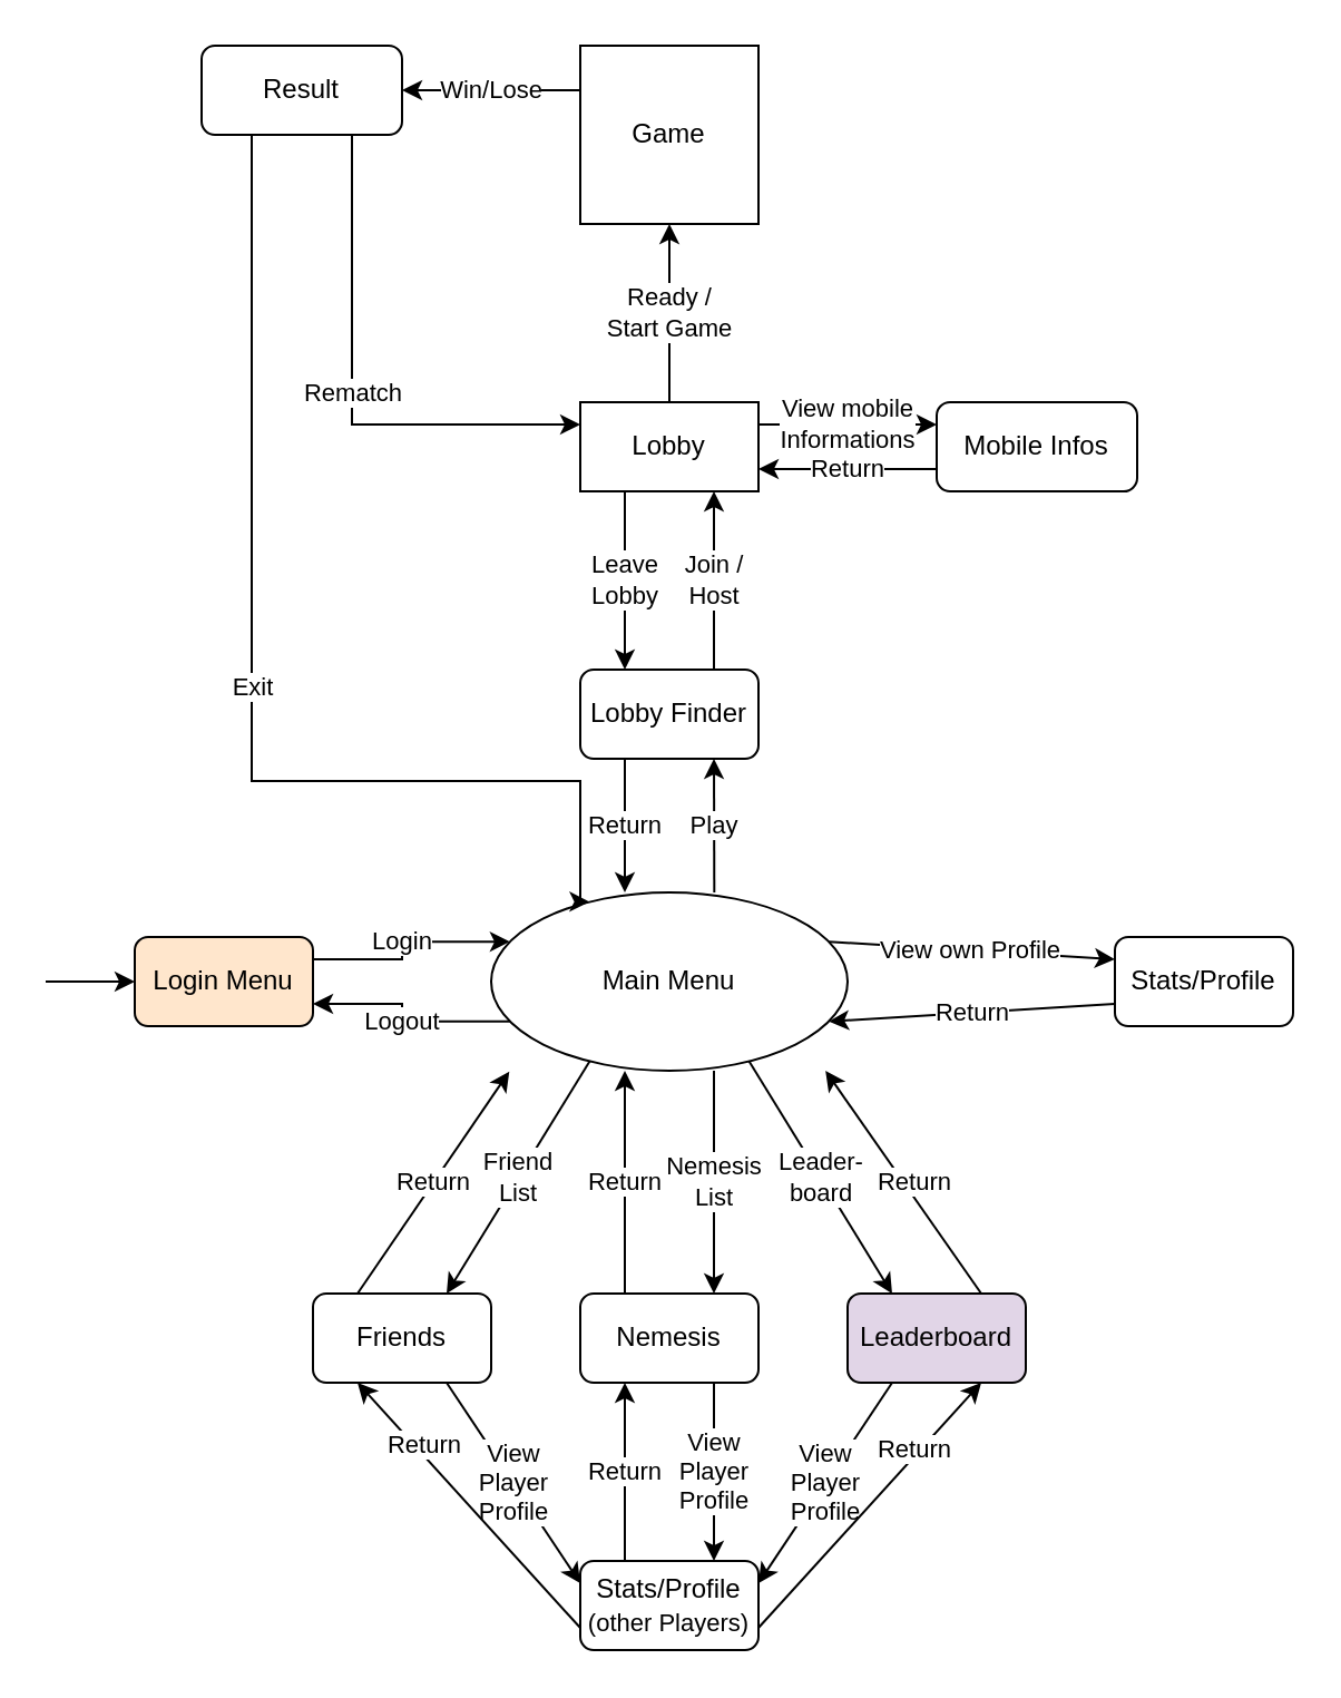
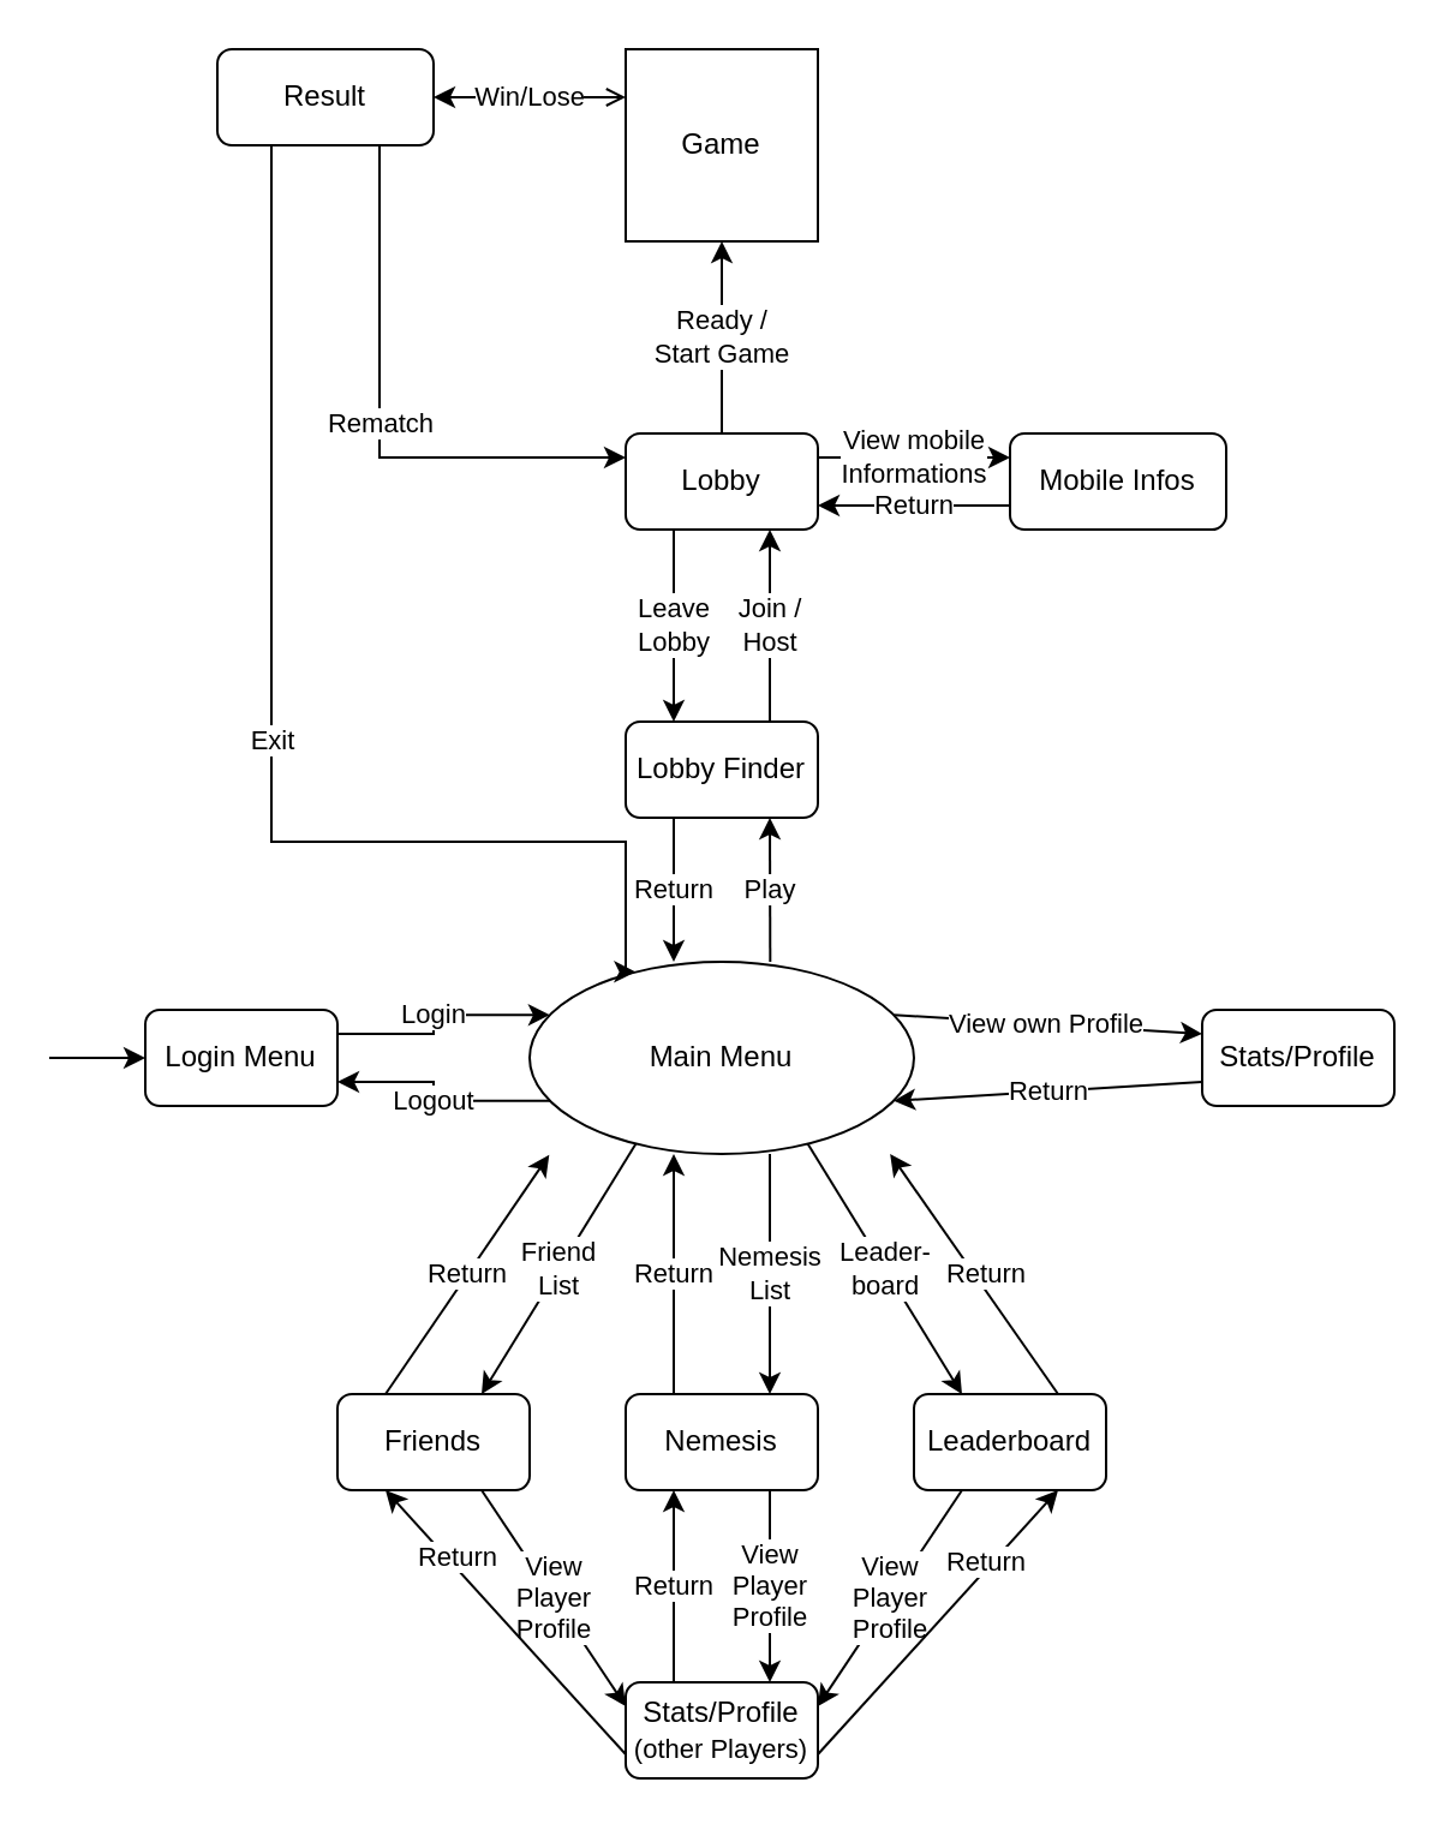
  <mxCell id="0" />
  <mxCell id="1" parent="0" />
  <mxCell id="2" value="Logout" style="edgeStyle=orthogonalEdgeStyle;rounded=0;orthogonalLoop=1;jettySize=auto;html=1;exitX=0;exitY=0.75;exitDx=0;exitDy=0;entryX=1;entryY=0.75;entryDx=0;entryDy=0;" edge="1" parent="1" source="6" target="24"><mxGeometry relative="1" as="geometry" /></mxCell>
  <mxCell id="3" value="Friend&lt;br&gt;List&lt;br&gt;" style="edgeStyle=none;rounded=0;orthogonalLoop=1;jettySize=auto;html=1;exitX=0.25;exitY=1;exitDx=0;exitDy=0;entryX=0.75;entryY=0;entryDx=0;entryDy=0;" edge="1" parent="1" source="6" target="20"><mxGeometry relative="1" as="geometry" /></mxCell>
  <mxCell id="4" value="Leader-&lt;br&gt;board" style="edgeStyle=none;rounded=0;orthogonalLoop=1;jettySize=auto;html=1;exitX=0.75;exitY=1;exitDx=0;exitDy=0;entryX=0.25;entryY=0;entryDx=0;entryDy=0;startArrow=none;startFill=0;endArrow=classic;endFill=1;" edge="1" parent="1" source="6" target="17"><mxGeometry relative="1" as="geometry" /></mxCell>
  <mxCell id="5" value="View own Profile" style="edgeStyle=none;rounded=0;orthogonalLoop=1;jettySize=auto;html=1;exitX=1;exitY=0.25;exitDx=0;exitDy=0;entryX=0;entryY=0.25;entryDx=0;entryDy=0;startArrow=none;startFill=0;endArrow=classic;endFill=1;" edge="1" parent="1" source="6" target="22"><mxGeometry relative="1" as="geometry" /></mxCell>
  <mxCell id="6" value="Main Menu" style="ellipse;whiteSpace=wrap;html=1;" vertex="1" parent="1"><mxGeometry x="220" y="400" width="160" height="80" as="geometry" /></mxCell>
  <mxCell id="7" value="Play" style="edgeStyle=none;rounded=0;orthogonalLoop=1;jettySize=auto;html=1;exitX=0.75;exitY=1;exitDx=0;exitDy=0;startArrow=classic;startFill=1;endArrow=none;endFill=0;entryX=0.626;entryY=0;entryDx=0;entryDy=0;entryPerimeter=0;" edge="1" parent="1" source="10" target="6"><mxGeometry relative="1" as="geometry"><mxPoint x="320.238" y="390" as="targetPoint" /></mxGeometry></mxCell>
  <mxCell id="8" value="Return" style="edgeStyle=none;rounded=0;orthogonalLoop=1;jettySize=auto;html=1;exitX=0.25;exitY=1;exitDx=0;exitDy=0;entryX=0.375;entryY=0;entryDx=0;entryDy=0;entryPerimeter=0;startArrow=none;startFill=0;endArrow=classic;endFill=1;" edge="1" parent="1" source="10" target="6"><mxGeometry relative="1" as="geometry" /></mxCell>
  <mxCell id="9" value="Join /&lt;br&gt;Host&lt;br&gt;" style="edgeStyle=none;rounded=0;orthogonalLoop=1;jettySize=auto;html=1;exitX=0.75;exitY=0;exitDx=0;exitDy=0;entryX=0.75;entryY=1;entryDx=0;entryDy=0;startArrow=none;startFill=0;endArrow=classic;endFill=1;" edge="1" parent="1" source="10" target="29"><mxGeometry relative="1" as="geometry" /></mxCell>
  <mxCell id="10" value="Lobby Finder" style="rounded=1;whiteSpace=wrap;html=1;" vertex="1" parent="1"><mxGeometry x="260" y="300" width="80" height="40" as="geometry" /></mxCell>
  <mxCell id="11" value="Return" style="edgeStyle=none;rounded=0;orthogonalLoop=1;jettySize=auto;html=1;exitX=0.25;exitY=0;exitDx=0;exitDy=0;entryX=0.375;entryY=1;entryDx=0;entryDy=0;entryPerimeter=0;" edge="1" parent="1" source="14" target="6"><mxGeometry relative="1" as="geometry"><mxPoint x="280" y="490" as="targetPoint" /></mxGeometry></mxCell>
  <mxCell id="12" value="Nemesis&lt;br&gt;List&lt;br&gt;" style="edgeStyle=none;rounded=0;orthogonalLoop=1;jettySize=auto;html=1;exitX=0.75;exitY=0;exitDx=0;exitDy=0;entryX=0.625;entryY=1;entryDx=0;entryDy=0;entryPerimeter=0;endArrow=none;endFill=0;startArrow=classic;startFill=1;" edge="1" parent="1" source="14" target="6"><mxGeometry relative="1" as="geometry" /></mxCell>
  <mxCell id="13" value="View&lt;br&gt;Player&lt;br&gt;Profile&lt;br&gt;" style="edgeStyle=none;rounded=0;orthogonalLoop=1;jettySize=auto;html=1;exitX=0.75;exitY=1;exitDx=0;exitDy=0;entryX=0.75;entryY=0;entryDx=0;entryDy=0;startArrow=none;startFill=0;endArrow=classic;endFill=1;" edge="1" parent="1" source="14" target="40"><mxGeometry relative="1" as="geometry" /></mxCell>
  <mxCell id="14" value="Nemesis" style="rounded=1;whiteSpace=wrap;html=1;" vertex="1" parent="1"><mxGeometry x="260" y="580" width="80" height="40" as="geometry" /></mxCell>
  <mxCell id="15" value="Return" style="edgeStyle=none;rounded=0;orthogonalLoop=1;jettySize=auto;html=1;exitX=0.75;exitY=0;exitDx=0;exitDy=0;entryX=0.938;entryY=1;entryDx=0;entryDy=0;entryPerimeter=0;startArrow=none;startFill=0;endArrow=classic;endFill=1;" edge="1" parent="1" source="17" target="6"><mxGeometry x="-0.045" y="-4" relative="1" as="geometry"><mxPoint as="offset" /></mxGeometry></mxCell>
  <mxCell id="16" value="View&lt;br&gt;Player&lt;br&gt;Profile&lt;br&gt;" style="edgeStyle=none;rounded=0;orthogonalLoop=1;jettySize=auto;html=1;exitX=0.25;exitY=1;exitDx=0;exitDy=0;entryX=1;entryY=0.25;entryDx=0;entryDy=0;startArrow=none;startFill=0;endArrow=classic;endFill=1;" edge="1" parent="1" source="17" target="40"><mxGeometry relative="1" as="geometry" /></mxCell>
- <mxCell id="17" value="Leaderboard" style="rounded=1;whiteSpace=wrap;html=1;fillColor=#e1d5e7;" vertex="1" parent="1"><mxGeometry x="380" y="580" width="80" height="40" as="geometry" /></mxCell>
+ <mxCell id="17" value="Leaderboard" style="rounded=1;whiteSpace=wrap;html=1;" vertex="1" parent="1"><mxGeometry x="380" y="580" width="80" height="40" as="geometry" /></mxCell>
  <mxCell id="18" value="Return" style="rounded=0;orthogonalLoop=1;jettySize=auto;html=1;exitX=0.25;exitY=0;exitDx=0;exitDy=0;entryX=0.051;entryY=1.004;entryDx=0;entryDy=0;entryPerimeter=0;" edge="1" parent="1" target="6"><mxGeometry relative="1" as="geometry"><mxPoint x="160" y="580" as="sourcePoint" /><mxPoint x="223.667" y="478.333" as="targetPoint" /></mxGeometry></mxCell>
  <mxCell id="19" value="View&lt;br&gt;Player&lt;br&gt;Profile&lt;br&gt;" style="edgeStyle=none;rounded=0;orthogonalLoop=1;jettySize=auto;html=1;exitX=0.75;exitY=1;exitDx=0;exitDy=0;entryX=0;entryY=0.25;entryDx=0;entryDy=0;startArrow=none;startFill=0;endArrow=classic;endFill=1;" edge="1" parent="1" source="20" target="40"><mxGeometry relative="1" as="geometry" /></mxCell>
  <mxCell id="20" value="Friends" style="rounded=1;whiteSpace=wrap;html=1;" vertex="1" parent="1"><mxGeometry x="140" y="580" width="80" height="40" as="geometry" /></mxCell>
  <mxCell id="21" value="Return" style="edgeStyle=none;rounded=0;orthogonalLoop=1;jettySize=auto;html=1;exitX=0;exitY=0.75;exitDx=0;exitDy=0;entryX=1;entryY=0.75;entryDx=0;entryDy=0;startArrow=none;startFill=0;endArrow=classic;endFill=1;" edge="1" parent="1" source="22" target="6"><mxGeometry relative="1" as="geometry" /></mxCell>
  <mxCell id="22" value="Stats/Profile" style="rounded=1;whiteSpace=wrap;html=1;" vertex="1" parent="1"><mxGeometry x="500" y="420" width="80" height="40" as="geometry" /></mxCell>
  <mxCell id="23" value="Login" style="edgeStyle=orthogonalEdgeStyle;rounded=0;orthogonalLoop=1;jettySize=auto;html=1;exitX=1;exitY=0.25;exitDx=0;exitDy=0;entryX=0;entryY=0.25;entryDx=0;entryDy=0;" edge="1" parent="1" source="24" target="6"><mxGeometry relative="1" as="geometry" /></mxCell>
- <mxCell id="24" value="Login Menu" style="rounded=1;whiteSpace=wrap;html=1;fillColor=#ffe6cc;" vertex="1" parent="1"><mxGeometry x="60" y="420" width="80" height="40" as="geometry" /></mxCell>
+ <mxCell id="24" value="Login Menu" style="rounded=1;whiteSpace=wrap;html=1;" vertex="1" parent="1"><mxGeometry x="60" y="420" width="80" height="40" as="geometry" /></mxCell>
  <mxCell id="25" value="" style="endArrow=classic;html=1;entryX=0;entryY=0.5;entryDx=0;entryDy=0;" edge="1" parent="1" target="24"><mxGeometry width="50" height="50" relative="1" as="geometry"><mxPoint x="20" y="440" as="sourcePoint" /><mxPoint x="30" y="420" as="targetPoint" /></mxGeometry></mxCell>
  <mxCell id="26" value="Leave&lt;br&gt;Lobby&lt;br&gt;" style="edgeStyle=none;rounded=0;orthogonalLoop=1;jettySize=auto;html=1;exitX=0.25;exitY=1;exitDx=0;exitDy=0;entryX=0.25;entryY=0;entryDx=0;entryDy=0;startArrow=none;startFill=0;endArrow=classic;endFill=1;" edge="1" parent="1" source="29" target="10"><mxGeometry relative="1" as="geometry" /></mxCell>
  <mxCell id="27" value="View mobile&lt;br&gt;Informations&lt;br&gt;" style="edgeStyle=none;rounded=0;orthogonalLoop=1;jettySize=auto;html=1;exitX=1;exitY=0.25;exitDx=0;exitDy=0;entryX=0;entryY=0.25;entryDx=0;entryDy=0;startArrow=none;startFill=0;endArrow=classic;endFill=1;" edge="1" parent="1" source="29" target="36"><mxGeometry relative="1" as="geometry" /></mxCell>
  <mxCell id="28" value="Ready /&lt;br&gt;Start Game&lt;br&gt;" style="edgeStyle=none;rounded=0;orthogonalLoop=1;jettySize=auto;html=1;exitX=0.5;exitY=0;exitDx=0;exitDy=0;entryX=0.5;entryY=1;entryDx=0;entryDy=0;startArrow=none;startFill=0;endArrow=classic;endFill=1;" edge="1" parent="1" source="29" target="30"><mxGeometry relative="1" as="geometry" /></mxCell>
- <mxCell id="29" value="Lobby" style="whiteSpace=wrap;html=1;rounded=0;" vertex="1" parent="1"><mxGeometry x="260" y="180" width="80" height="40" as="geometry" /></mxCell>
+ <mxCell id="29" value="Lobby" style="rounded=1;whiteSpace=wrap;html=1;" vertex="1" parent="1"><mxGeometry x="260" y="180" width="80" height="40" as="geometry" /></mxCell>
  <mxCell id="30" value="Game" style="rounded=0;whiteSpace=wrap;html=1;" vertex="1" parent="1"><mxGeometry x="260" y="20" width="80" height="80" as="geometry" /></mxCell>
- <mxCell id="31" value="Win/Lose" style="edgeStyle=none;rounded=0;orthogonalLoop=1;jettySize=auto;html=1;exitX=1;exitY=0.5;exitDx=0;exitDy=0;entryX=0;entryY=0.25;entryDx=0;entryDy=0;startArrow=classic;startFill=1;endArrow=none;endFill=0;" edge="1" parent="1" source="34" target="30"><mxGeometry relative="1" as="geometry" /></mxCell>
+ <mxCell id="31" value="Win/Lose" style="edgeStyle=none;rounded=0;orthogonalLoop=1;jettySize=auto;html=1;exitX=1;exitY=0.5;exitDx=0;exitDy=0;entryX=0;entryY=0.25;entryDx=0;entryDy=0;startArrow=classic;startFill=1;endArrow=open;endFill=0;" edge="1" parent="1" source="34" target="30"><mxGeometry relative="1" as="geometry" /></mxCell>
  <mxCell id="32" value="Rematch" style="edgeStyle=orthogonalEdgeStyle;rounded=0;orthogonalLoop=1;jettySize=auto;html=1;exitX=0.75;exitY=1;exitDx=0;exitDy=0;entryX=0;entryY=0.25;entryDx=0;entryDy=0;startArrow=none;startFill=0;endArrow=classic;endFill=1;" edge="1" parent="1" source="34" target="29"><mxGeometry relative="1" as="geometry" /></mxCell>
  <mxCell id="33" value="Exit" style="edgeStyle=orthogonalEdgeStyle;rounded=0;orthogonalLoop=1;jettySize=auto;html=1;exitX=0.25;exitY=1;exitDx=0;exitDy=0;entryX=0.25;entryY=0;entryDx=0;entryDy=0;startArrow=none;startFill=0;endArrow=classic;endFill=1;" edge="1" parent="1" source="34" target="6"><mxGeometry relative="1" as="geometry"><Array as="points"><mxPoint x="112" y="350" /><mxPoint x="260" y="350" /></Array></mxGeometry></mxCell>
  <mxCell id="34" value="Result" style="rounded=1;whiteSpace=wrap;html=1;" vertex="1" parent="1"><mxGeometry x="90" y="20" width="90" height="40" as="geometry" /></mxCell>
  <mxCell id="35" value="Return" style="edgeStyle=none;rounded=0;orthogonalLoop=1;jettySize=auto;html=1;exitX=0;exitY=0.75;exitDx=0;exitDy=0;entryX=1;entryY=0.75;entryDx=0;entryDy=0;startArrow=none;startFill=0;endArrow=classic;endFill=1;" edge="1" parent="1" source="36" target="29"><mxGeometry relative="1" as="geometry" /></mxCell>
  <mxCell id="36" value="Mobile Infos" style="rounded=1;whiteSpace=wrap;html=1;" vertex="1" parent="1"><mxGeometry x="420" y="180" width="90" height="40" as="geometry" /></mxCell>
  <mxCell id="37" value="Return" style="edgeStyle=none;rounded=0;orthogonalLoop=1;jettySize=auto;html=1;exitX=0.25;exitY=0;exitDx=0;exitDy=0;entryX=0.25;entryY=1;entryDx=0;entryDy=0;startArrow=none;startFill=0;endArrow=classic;endFill=1;" edge="1" parent="1" source="40" target="14"><mxGeometry relative="1" as="geometry" /></mxCell>
  <mxCell id="38" value="Return" style="edgeStyle=none;rounded=0;orthogonalLoop=1;jettySize=auto;html=1;exitX=0;exitY=0.75;exitDx=0;exitDy=0;entryX=0.25;entryY=1;entryDx=0;entryDy=0;startArrow=none;startFill=0;endArrow=classic;endFill=1;" edge="1" parent="1" source="40" target="20"><mxGeometry x="0.458" y="-3" relative="1" as="geometry"><mxPoint as="offset" /></mxGeometry></mxCell>
  <mxCell id="39" value="Return" style="edgeStyle=none;rounded=0;orthogonalLoop=1;jettySize=auto;html=1;exitX=1;exitY=0.75;exitDx=0;exitDy=0;entryX=0.75;entryY=1;entryDx=0;entryDy=0;startArrow=none;startFill=0;endArrow=classic;endFill=1;" edge="1" parent="1" source="40" target="17"><mxGeometry x="0.428" y="2" relative="1" as="geometry"><mxPoint as="offset" /></mxGeometry></mxCell>
  <mxCell id="40" value="Stats/Profile &lt;font style=&quot;font-size: 11px&quot;&gt;(other Players)&lt;/font&gt;" style="rounded=1;whiteSpace=wrap;html=1;" vertex="1" parent="1"><mxGeometry x="260" y="700" width="80" height="40" as="geometry" /></mxCell>
